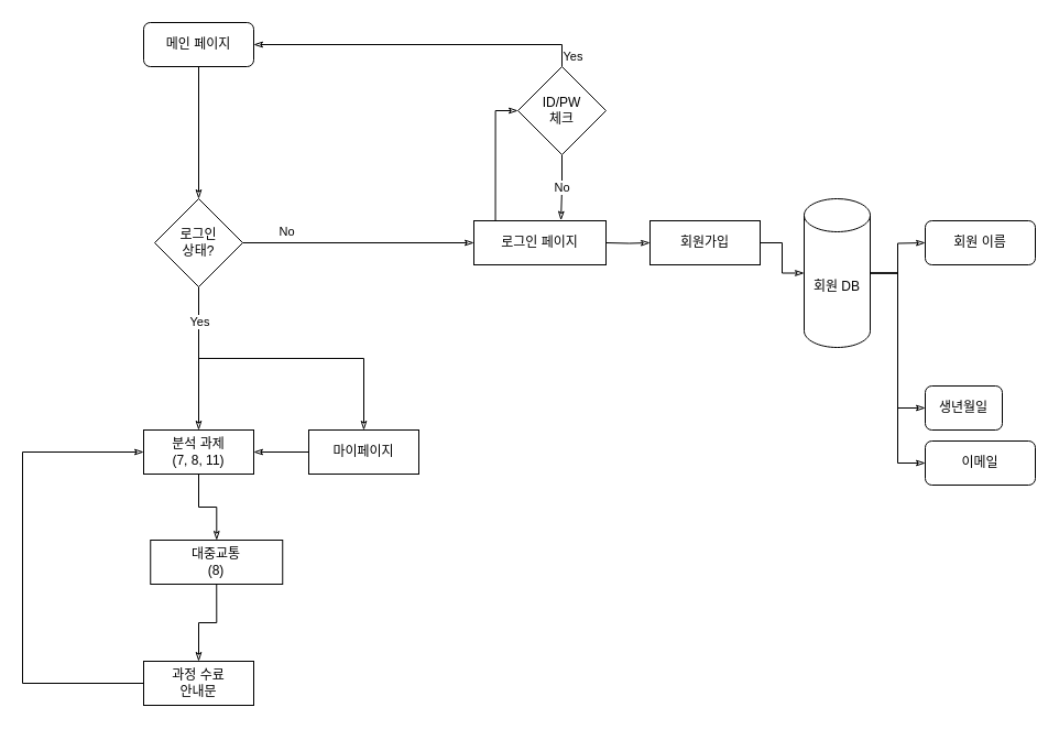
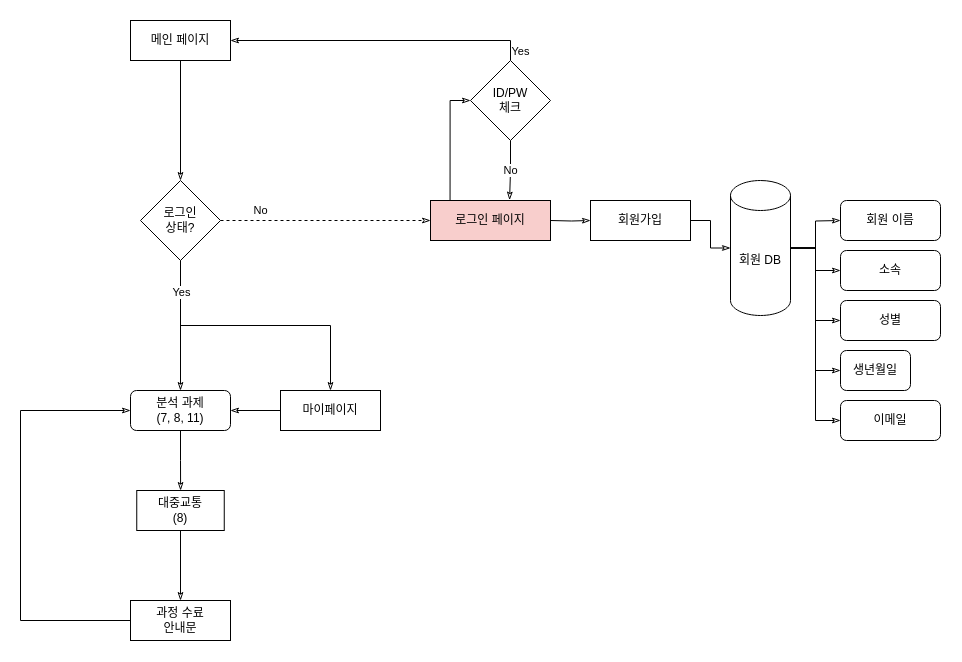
  <mxCell id="0" />
  <mxCell id="1" parent="0" />
  <mxCell id="2" value="" style="edgeStyle=orthogonalEdgeStyle;rounded=0;orthogonalLoop=1;jettySize=auto;html=1;strokeColor=none;" parent="1" edge="1"><mxGeometry relative="1" as="geometry"><mxPoint x="570" y="220" as="sourcePoint" /><mxPoint x="610" y="220" as="targetPoint" /></mxGeometry></mxCell>
  <mxCell id="3" style="edgeStyle=orthogonalEdgeStyle;rounded=0;orthogonalLoop=1;jettySize=auto;html=1;exitX=1;exitY=0.5;exitDx=0;exitDy=0;exitPerimeter=0;endArrow=classicThin;endFill=0;entryX=0;entryY=0.5;entryDx=0;entryDy=0;" parent="1" source="8" edge="1"><mxGeometry relative="1" as="geometry"><mxPoint x="840" y="220" as="targetPoint" /></mxGeometry></mxCell>
+ <mxCell id="4" style="edgeStyle=orthogonalEdgeStyle;rounded=0;orthogonalLoop=1;jettySize=auto;html=1;exitX=1;exitY=0.5;exitDx=0;exitDy=0;exitPerimeter=0;entryX=0;entryY=0.5;entryDx=0;entryDy=0;endArrow=classicThin;endFill=0;" parent="1" source="8" target="32" edge="1"><mxGeometry relative="1" as="geometry" /></mxCell>
+ <mxCell id="5" style="edgeStyle=orthogonalEdgeStyle;rounded=0;orthogonalLoop=1;jettySize=auto;html=1;exitX=1;exitY=0.5;exitDx=0;exitDy=0;exitPerimeter=0;entryX=0;entryY=0.5;entryDx=0;entryDy=0;endArrow=classicThin;endFill=0;" parent="1" source="8" target="33" edge="1"><mxGeometry relative="1" as="geometry" /></mxCell>
  <mxCell id="6" style="edgeStyle=orthogonalEdgeStyle;rounded=0;orthogonalLoop=1;jettySize=auto;html=1;exitX=1;exitY=0.5;exitDx=0;exitDy=0;exitPerimeter=0;entryX=0;entryY=0.5;entryDx=0;entryDy=0;endArrow=classicThin;endFill=0;" parent="1" source="8" target="34" edge="1"><mxGeometry relative="1" as="geometry" /></mxCell>
  <mxCell id="7" style="edgeStyle=orthogonalEdgeStyle;rounded=0;orthogonalLoop=1;jettySize=auto;html=1;exitX=1;exitY=0.5;exitDx=0;exitDy=0;exitPerimeter=0;entryX=0;entryY=0.5;entryDx=0;entryDy=0;endArrow=classicThin;endFill=0;" parent="1" source="8" target="35" edge="1"><mxGeometry relative="1" as="geometry" /></mxCell>
  <mxCell id="8" value="회원 DB" style="shape=cylinder3;whiteSpace=wrap;html=1;boundedLbl=1;backgroundOutline=1;size=15;" parent="1" vertex="1"><mxGeometry x="730" y="180" width="60" height="135" as="geometry" /></mxCell>
  <mxCell id="9" style="edgeStyle=orthogonalEdgeStyle;rounded=0;orthogonalLoop=1;jettySize=auto;html=1;exitX=0.5;exitY=1;exitDx=0;exitDy=0;endArrow=classicThin;endFill=0;" parent="1" source="10" target="20" edge="1"><mxGeometry relative="1" as="geometry" /></mxCell>
- <mxCell id="10" value="메인 페이지" style="whiteSpace=wrap;html=1;rounded=1;" parent="1" vertex="1"><mxGeometry x="130" y="20" width="100" height="40" as="geometry" /></mxCell>
+ <mxCell id="10" value="메인 페이지" style="rounded=0;whiteSpace=wrap;html=1;" parent="1" vertex="1"><mxGeometry x="130" y="20" width="100" height="40" as="geometry" /></mxCell>
  <mxCell id="11" style="edgeStyle=orthogonalEdgeStyle;rounded=0;orthogonalLoop=1;jettySize=auto;html=1;exitX=1;exitY=0.5;exitDx=0;exitDy=0;entryX=0;entryY=0.5;entryDx=0;entryDy=0;endArrow=classicThin;endFill=0;" parent="1" target="15" edge="1"><mxGeometry relative="1" as="geometry"><mxPoint x="550" y="220" as="sourcePoint" /></mxGeometry></mxCell>
  <mxCell id="12" style="edgeStyle=orthogonalEdgeStyle;rounded=0;orthogonalLoop=1;jettySize=auto;html=1;exitX=0.163;exitY=0.002;exitDx=0;exitDy=0;entryX=0;entryY=0.5;entryDx=0;entryDy=0;endArrow=classicThin;endFill=0;exitPerimeter=0;" parent="1" source="13" target="26" edge="1"><mxGeometry relative="1" as="geometry" /></mxCell>
- <mxCell id="13" value="로그인 페이지" style="rounded=0;whiteSpace=wrap;html=1;" parent="1" vertex="1"><mxGeometry x="430" y="200" width="120" height="40" as="geometry" /></mxCell>
+ <mxCell id="13" value="로그인 페이지" style="rounded=0;whiteSpace=wrap;html=1;fillColor=#f8cecc;" parent="1" vertex="1"><mxGeometry x="430" y="200" width="120" height="40" as="geometry" /></mxCell>
  <mxCell id="14" style="edgeStyle=orthogonalEdgeStyle;rounded=0;orthogonalLoop=1;jettySize=auto;html=1;exitX=1;exitY=0.5;exitDx=0;exitDy=0;entryX=0;entryY=0.5;entryDx=0;entryDy=0;entryPerimeter=0;endArrow=classicThin;endFill=0;" parent="1" source="15" target="8" edge="1"><mxGeometry relative="1" as="geometry" /></mxCell>
  <mxCell id="15" value="회원가입" style="rounded=0;whiteSpace=wrap;html=1;" parent="1" vertex="1"><mxGeometry x="590" y="200" width="100" height="40" as="geometry" /></mxCell>
- <mxCell id="16" value="No" style="edgeStyle=orthogonalEdgeStyle;rounded=0;orthogonalLoop=1;jettySize=auto;html=1;exitX=1;exitY=0.5;exitDx=0;exitDy=0;entryX=0;entryY=0.5;entryDx=0;entryDy=0;endArrow=classicThin;endFill=0;" parent="1" source="20" target="13" edge="1"><mxGeometry x="-0.619" y="10" relative="1" as="geometry"><mxPoint as="offset" /></mxGeometry></mxCell>
+ <mxCell id="16" value="No" style="edgeStyle=orthogonalEdgeStyle;rounded=0;orthogonalLoop=1;jettySize=auto;html=1;exitX=1;exitY=0.5;exitDx=0;exitDy=0;entryX=0;entryY=0.5;entryDx=0;entryDy=0;endArrow=classicThin;endFill=0;dashed=1;" parent="1" source="20" target="13" edge="1"><mxGeometry x="-0.619" y="10" relative="1" as="geometry"><mxPoint as="offset" /></mxGeometry></mxCell>
  <mxCell id="17" style="edgeStyle=orthogonalEdgeStyle;rounded=0;orthogonalLoop=1;jettySize=auto;html=1;exitX=0.5;exitY=1;exitDx=0;exitDy=0;entryX=0.5;entryY=0;entryDx=0;entryDy=0;endArrow=classicThin;endFill=0;" parent="1" source="20" target="30" edge="1"><mxGeometry relative="1" as="geometry" /></mxCell>
  <mxCell id="18" style="edgeStyle=orthogonalEdgeStyle;rounded=0;orthogonalLoop=1;jettySize=auto;html=1;exitX=0.5;exitY=1;exitDx=0;exitDy=0;entryX=0.5;entryY=0;entryDx=0;entryDy=0;endArrow=classicThin;endFill=0;" parent="1" source="20" target="22" edge="1"><mxGeometry relative="1" as="geometry" /></mxCell>
  <mxCell id="19" value="Yes" style="edgeLabel;html=1;align=center;verticalAlign=middle;resizable=0;points=[];" parent="18" vertex="1" connectable="0"><mxGeometry x="-0.712" y="1" relative="1" as="geometry"><mxPoint x="-1" y="12" as="offset" /></mxGeometry></mxCell>
  <mxCell id="20" value="로그인 &lt;br&gt;상태?" style="rhombus;whiteSpace=wrap;html=1;" parent="1" vertex="1"><mxGeometry x="140" y="180" width="80" height="80" as="geometry" /></mxCell>
  <mxCell id="21" style="edgeStyle=orthogonalEdgeStyle;rounded=0;orthogonalLoop=1;jettySize=auto;html=1;exitX=0.5;exitY=1;exitDx=0;exitDy=0;endArrow=classicThin;endFill=0;" parent="1" source="22" target="37" edge="1"><mxGeometry relative="1" as="geometry" /></mxCell>
- <mxCell id="22" value="분석 과제&lt;br&gt;(7, 8, 11)" style="rounded=0;whiteSpace=wrap;html=1;" parent="1" vertex="1"><mxGeometry x="130" y="390" width="100" height="40" as="geometry" /></mxCell>
+ <mxCell id="22" value="분석 과제&lt;br&gt;(7, 8, 11)" style="whiteSpace=wrap;html=1;rounded=1;" parent="1" vertex="1"><mxGeometry x="130" y="390" width="100" height="40" as="geometry" /></mxCell>
  <mxCell id="23" style="edgeStyle=orthogonalEdgeStyle;rounded=0;orthogonalLoop=1;jettySize=auto;html=1;exitX=0.5;exitY=0;exitDx=0;exitDy=0;entryX=1;entryY=0.5;entryDx=0;entryDy=0;endArrow=classicThin;endFill=0;" parent="1" source="26" target="10" edge="1"><mxGeometry relative="1" as="geometry" /></mxCell>
  <mxCell id="24" value="Yes" style="edgeLabel;html=1;align=center;verticalAlign=middle;resizable=0;points=[];" parent="23" vertex="1" connectable="0"><mxGeometry x="-0.174" relative="1" as="geometry"><mxPoint x="113" y="10" as="offset" /></mxGeometry></mxCell>
  <mxCell id="25" value="No" style="edgeStyle=orthogonalEdgeStyle;rounded=0;orthogonalLoop=1;jettySize=auto;html=1;exitX=0.5;exitY=1;exitDx=0;exitDy=0;endArrow=classicThin;endFill=0;entryX=0.659;entryY=-0.01;entryDx=0;entryDy=0;entryPerimeter=0;" parent="1" source="26" target="13" edge="1"><mxGeometry relative="1" as="geometry"><mxPoint x="508" y="197" as="targetPoint" /></mxGeometry></mxCell>
  <mxCell id="26" value="ID/PW&lt;br&gt;체크" style="rhombus;whiteSpace=wrap;html=1;" parent="1" vertex="1"><mxGeometry x="470" y="60" width="80" height="80" as="geometry" /></mxCell>
  <mxCell id="27" style="edgeStyle=orthogonalEdgeStyle;rounded=0;orthogonalLoop=1;jettySize=auto;html=1;exitX=0;exitY=0.5;exitDx=0;exitDy=0;entryX=0;entryY=0.5;entryDx=0;entryDy=0;endArrow=classicThin;endFill=0;" parent="1" source="28" target="22" edge="1"><mxGeometry relative="1" as="geometry"><Array as="points"><mxPoint x="20" y="620" /><mxPoint x="20" y="410" /></Array></mxGeometry></mxCell>
  <mxCell id="28" value="과정 수료&lt;br&gt;안내문" style="rounded=0;whiteSpace=wrap;html=1;" parent="1" vertex="1"><mxGeometry x="130" y="600" width="100" height="40" as="geometry" /></mxCell>
  <mxCell id="29" value="" style="edgeStyle=orthogonalEdgeStyle;rounded=0;orthogonalLoop=1;jettySize=auto;html=1;endArrow=classicThin;endFill=0;" parent="1" source="30" target="22" edge="1"><mxGeometry relative="1" as="geometry" /></mxCell>
  <mxCell id="30" value="마이페이지" style="rounded=0;whiteSpace=wrap;html=1;" parent="1" vertex="1"><mxGeometry x="280" y="390" width="100" height="40" as="geometry" /></mxCell>
  <mxCell id="31" value="회원 이름" style="rounded=1;whiteSpace=wrap;html=1;" parent="1" vertex="1"><mxGeometry x="840" y="200" width="100" height="40" as="geometry" /></mxCell>
+ <mxCell id="32" value="소속" style="rounded=1;whiteSpace=wrap;html=1;" parent="1" vertex="1"><mxGeometry x="840" y="250" width="100" height="40" as="geometry" /></mxCell>
+ <mxCell id="33" value="성별" style="rounded=1;whiteSpace=wrap;html=1;" parent="1" vertex="1"><mxGeometry x="840" y="300" width="100" height="40" as="geometry" /></mxCell>
  <mxCell id="34" value="생년월일" style="rounded=1;whiteSpace=wrap;html=1;" parent="1" vertex="1"><mxGeometry x="840" y="350" width="70" height="40" as="geometry" /></mxCell>
  <mxCell id="35" value="이메일" style="rounded=1;whiteSpace=wrap;html=1;" parent="1" vertex="1"><mxGeometry x="840" y="400" width="100" height="40" as="geometry" /></mxCell>
  <mxCell id="36" style="edgeStyle=orthogonalEdgeStyle;rounded=0;orthogonalLoop=1;jettySize=auto;html=1;exitX=0.5;exitY=1;exitDx=0;exitDy=0;entryX=0.5;entryY=0;entryDx=0;entryDy=0;endArrow=classicThin;endFill=0;" parent="1" source="37" target="28" edge="1"><mxGeometry relative="1" as="geometry" /></mxCell>
- <mxCell id="37" value="대중교통&lt;br&gt;(8)" style="rounded=0;whiteSpace=wrap;html=1;" parent="1" vertex="1"><mxGeometry x="136.25" y="490" width="120" height="40" as="geometry" /></mxCell>
+ <mxCell id="37" value="대중교통&lt;br&gt;(8)" style="rounded=0;whiteSpace=wrap;html=1;" parent="1" vertex="1"><mxGeometry x="136.25" y="490" width="87.5" height="40" as="geometry" /></mxCell>
